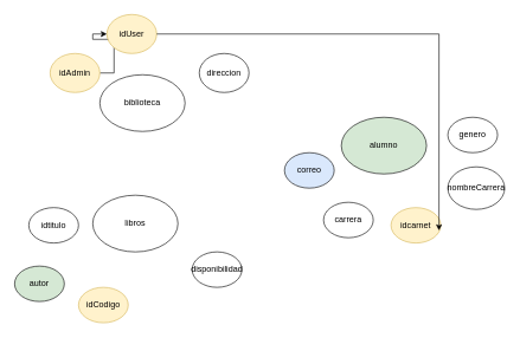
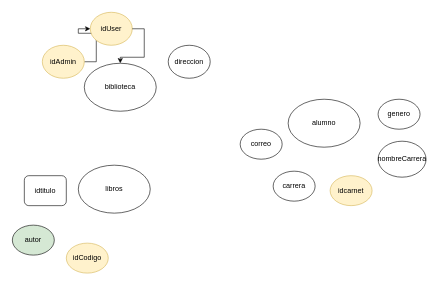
  <mxCell id="0" />
  <mxCell id="1" parent="0" />
- <mxCell id="2" value="alumno" style="ellipse;whiteSpace=wrap;html=1;fillColor=#d5e8d4;" vertex="1" parent="1"><mxGeometry x="480" y="165" width="120" height="80" as="geometry" /></mxCell>
+ <mxCell id="2" value="alumno" style="ellipse;whiteSpace=wrap;html=1;" vertex="1" parent="1"><mxGeometry x="480" y="165" width="120" height="80" as="geometry" /></mxCell>
  <mxCell id="3" value="libros" style="ellipse;whiteSpace=wrap;html=1;" vertex="1" parent="1"><mxGeometry x="130" y="275" width="120" height="80" as="geometry" /></mxCell>
  <mxCell id="4" value="biblioteca" style="ellipse;whiteSpace=wrap;html=1;" vertex="1" parent="1"><mxGeometry x="140" y="105" width="120" height="80" as="geometry" /></mxCell>
  <mxCell id="5" value="nombreCarrera" style="ellipse;whiteSpace=wrap;html=1;" vertex="1" parent="1"><mxGeometry x="630" y="235" width="80" height="60" as="geometry" /></mxCell>
  <mxCell id="6" value="idcarnet" style="ellipse;whiteSpace=wrap;html=1;fillColor=#fff2cc;strokeColor=#d6b656;" vertex="1" parent="1"><mxGeometry x="550" y="292.5" width="70" height="50" as="geometry" /></mxCell>
  <mxCell id="7" value="carrera" style="ellipse;whiteSpace=wrap;html=1;" vertex="1" parent="1"><mxGeometry x="455" y="285" width="70" height="50" as="geometry" /></mxCell>
  <mxCell id="8" value="genero" style="ellipse;whiteSpace=wrap;html=1;" vertex="1" parent="1"><mxGeometry x="630" y="165" width="70" height="50" as="geometry" /></mxCell>
- <mxCell id="9" value="correo" style="ellipse;whiteSpace=wrap;html=1;fillColor=#dae8fc;" vertex="1" parent="1"><mxGeometry x="400" y="215" width="70" height="50" as="geometry" /></mxCell>
+ <mxCell id="9" value="correo" style="ellipse;whiteSpace=wrap;html=1;" vertex="1" parent="1"><mxGeometry x="400" y="215" width="70" height="50" as="geometry" /></mxCell>
  <mxCell id="10" value="idCodigo" style="ellipse;whiteSpace=wrap;html=1;fillColor=#fff2cc;strokeColor=#d6b656;" vertex="1" parent="1"><mxGeometry x="110" y="405" width="70" height="50" as="geometry" /></mxCell>
  <mxCell id="11" value="autor" style="ellipse;whiteSpace=wrap;html=1;fillColor=#d5e8d4;" vertex="1" parent="1"><mxGeometry x="20" y="375" width="70" height="50" as="geometry" /></mxCell>
  <mxCell id="12" value="direccion" style="ellipse;whiteSpace=wrap;html=1;" vertex="1" parent="1"><mxGeometry x="280" y="75" width="70" height="55" as="geometry" /></mxCell>
  <mxCell id="13" style="edgeStyle=orthogonalEdgeStyle;rounded=0;orthogonalLoop=1;jettySize=auto;html=1;" edge="1" parent="1" source="14" target="15"><mxGeometry relative="1" as="geometry" /></mxCell>
  <mxCell id="14" value="idAdmin" style="ellipse;whiteSpace=wrap;html=1;fillColor=#fff2cc;strokeColor=#d6b656;" vertex="1" parent="1"><mxGeometry x="70" y="75" width="70" height="55" as="geometry" /></mxCell>
  <mxCell id="15" value="idUser" style="ellipse;whiteSpace=wrap;html=1;fillColor=#fff2cc;strokeColor=#d6b656;" vertex="1" parent="1"><mxGeometry x="150" y="20" width="70" height="55" as="geometry" /></mxCell>
- <mxCell id="16" value="disponibilidad" style="ellipse;whiteSpace=wrap;html=1;" vertex="1" parent="1"><mxGeometry x="270" y="355" width="70" height="50" as="geometry" /></mxCell>
- <mxCell id="17" value="idtitulo" style="ellipse;whiteSpace=wrap;html=1;" vertex="1" parent="1"><mxGeometry x="40" y="292.5" width="70" height="50" as="geometry" /></mxCell>
- <mxCell id="18" style="edgeStyle=orthogonalEdgeStyle;rounded=0;orthogonalLoop=1;jettySize=auto;html=1;exitX=1;exitY=0.5;exitDx=0;exitDy=0;entryX=0.965;entryY=0.646;entryDx=0;entryDy=0;entryPerimeter=0;" edge="1" parent="1" source="15" target="6"><mxGeometry relative="1" as="geometry" /></mxCell>
+ <mxCell id="17" value="idtitulo" style="whiteSpace=wrap;html=1;rounded=1;" vertex="1" parent="1"><mxGeometry x="40" y="292.5" width="70" height="50" as="geometry" /></mxCell>
+ <mxCell id="18" style="edgeStyle=orthogonalEdgeStyle;rounded=0;orthogonalLoop=1;jettySize=auto;html=1;exitX=1;exitY=0.5;exitDx=0;exitDy=0;" edge="1" parent="1" source="15" target="4"><mxGeometry relative="1" as="geometry" /></mxCell>
